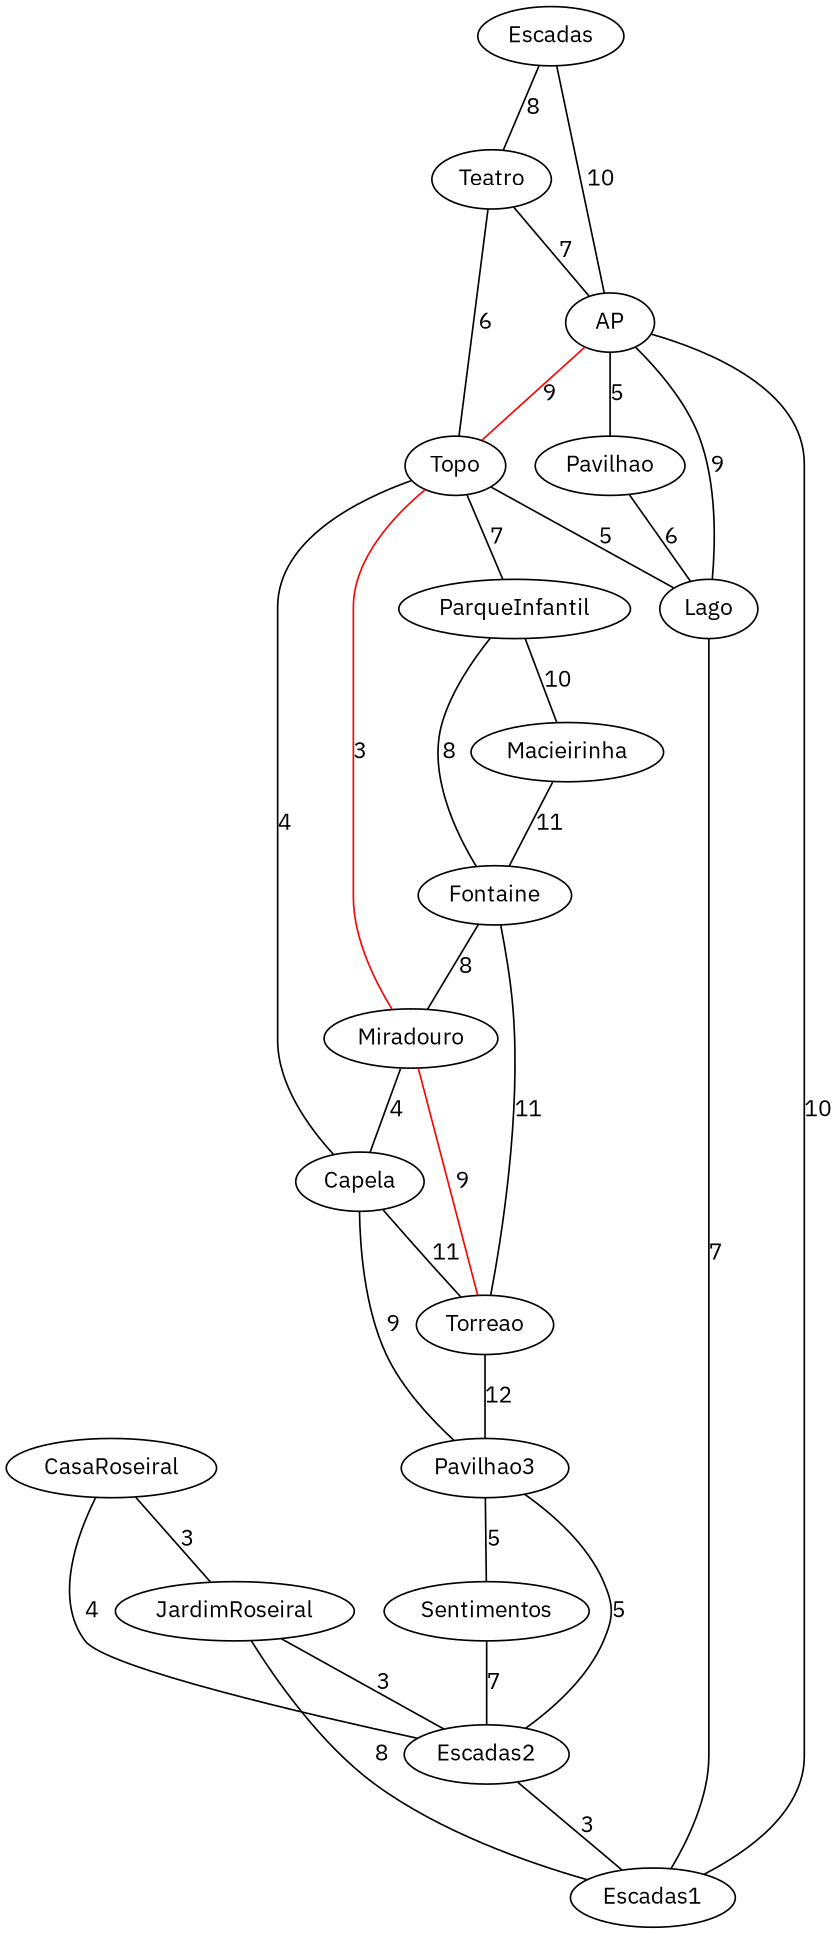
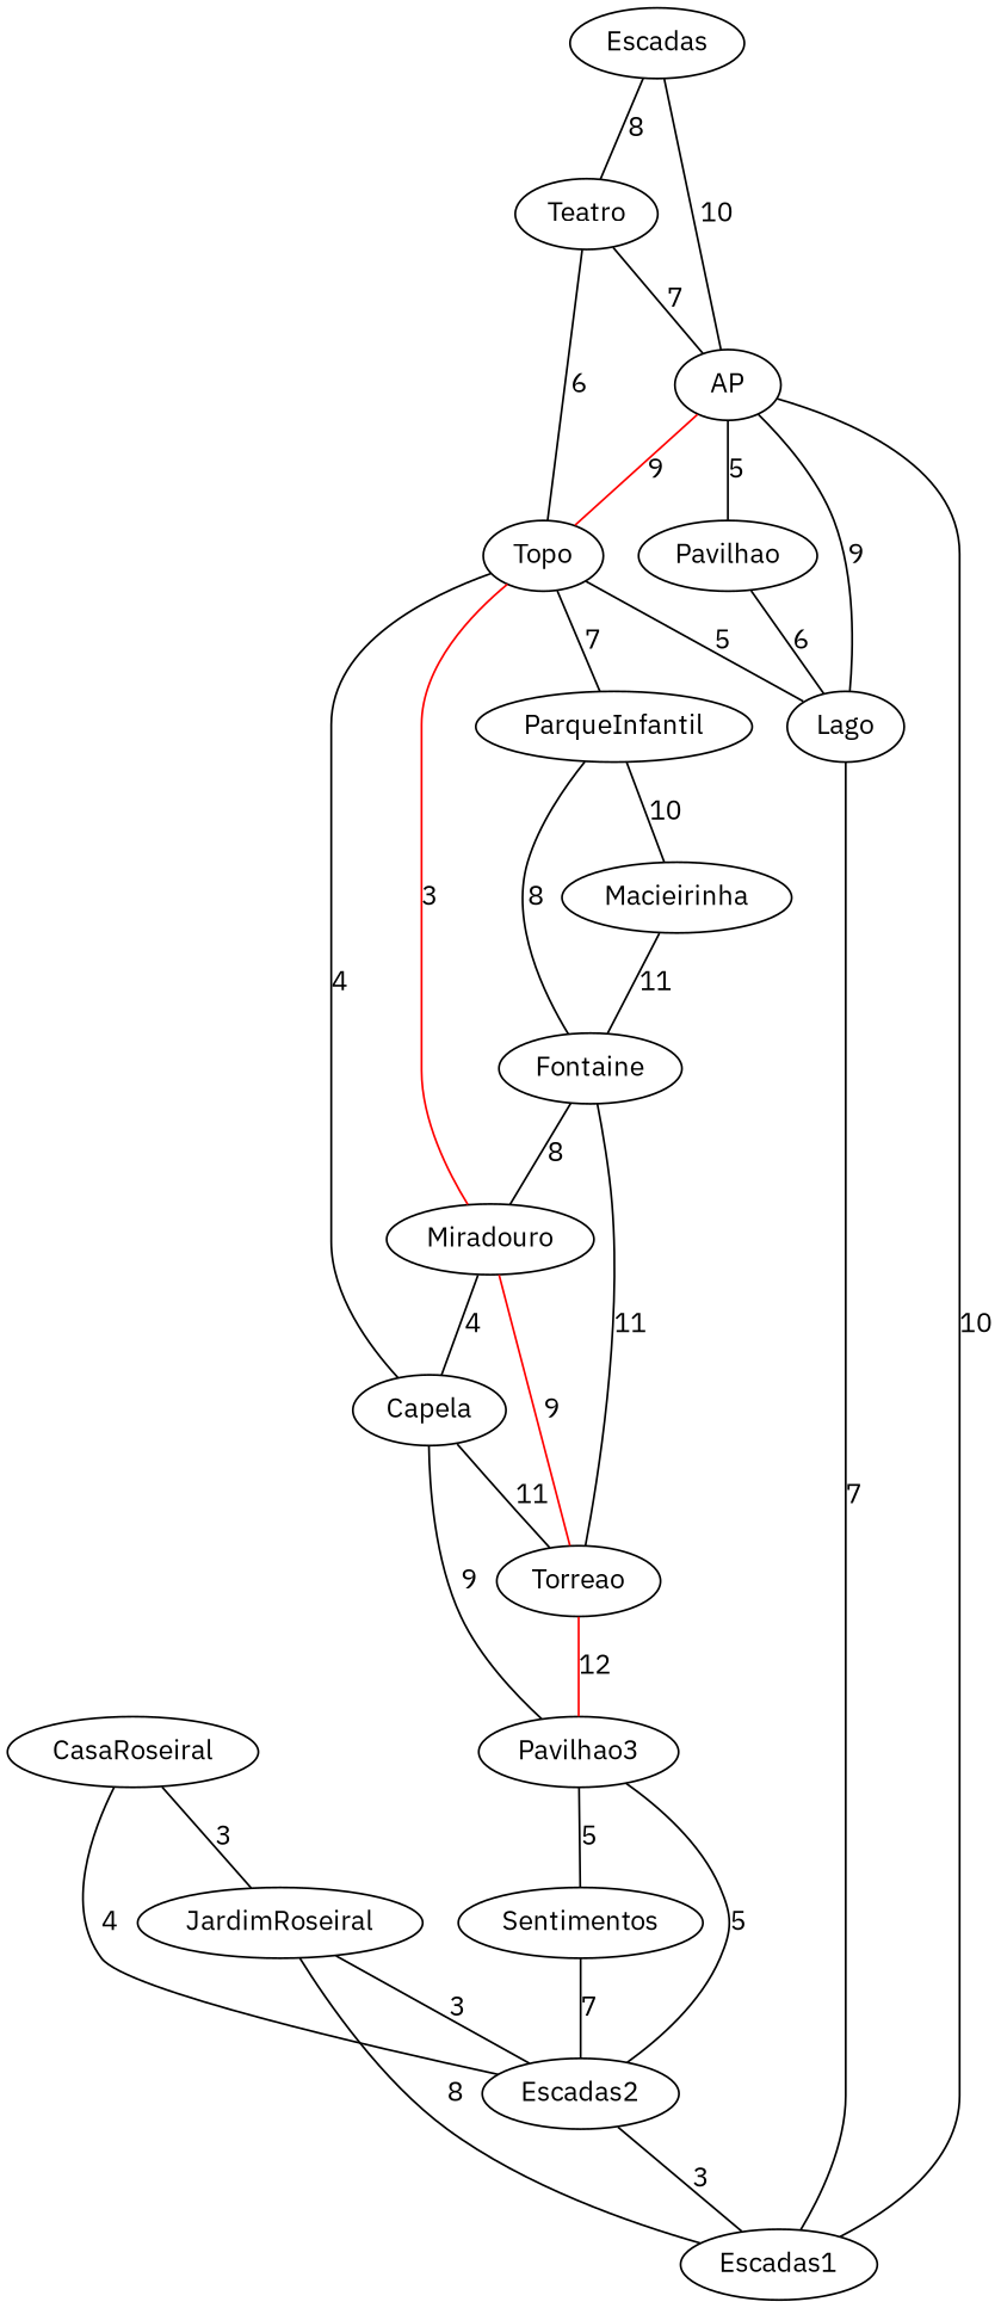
  graph {
    fontname="IBM Plex Sans"
    node [fontname="IBM Plex Sans"]
    edge [fontname="IBM Plex Sans"]
    n1 [label=Escadas]
    Teatro
    AP
    Topo
    Pavilhao
    Lago
    Escadas1
    ParqueInfantil
    Miradouro
    Capela
    Macieirinha
    Fontaine
    Torreao
    n14 [label=Pavilhao3]
    Sentimentos
    Escadas2
    CasaRoseiral
    JardimRoseiral
    n1 -- Teatro [label=8]
    n1 -- AP [label=10]
    Teatro -- AP [label=7]
    Teatro -- Topo [label=6]
    AP -- Topo [color=red label=9]
    AP -- Pavilhao [label=5]
    AP -- Lago [label=9]
    AP -- Escadas1 [label=10]
    Topo -- Lago [label=5]
    Topo -- ParqueInfantil [label=7]
    Topo -- Miradouro [color=red label=3]
    Topo -- Capela [label=4]
    Pavilhao -- Lago [label=6]
    Lago -- Escadas1 [label=7]
    ParqueInfantil -- Macieirinha [label=10]
    ParqueInfantil -- Fontaine [label=8]
    Miradouro -- Capela [label=4]
    Miradouro -- Torreao [color=red label=9]
    Capela -- Torreao [label=11]
    Capela -- n14 [label=9]
    Macieirinha -- Fontaine [label=11]
    Fontaine -- Miradouro [label=8]
    Fontaine -- Torreao [label=11]
-   Torreao -- n14 [label=12]
+   Torreao -- n14 [label=12 color=red]
    n14 -- Sentimentos [label=5]
    n14 -- Escadas2 [label=5]
    Sentimentos -- Escadas2 [label=7]
    Escadas2 -- Escadas1 [label=3]
    CasaRoseiral -- Escadas2 [label=4]
    CasaRoseiral -- JardimRoseiral [label=3]
    JardimRoseiral -- Escadas1 [label=8]
    JardimRoseiral -- Escadas2 [label=3]
  }
